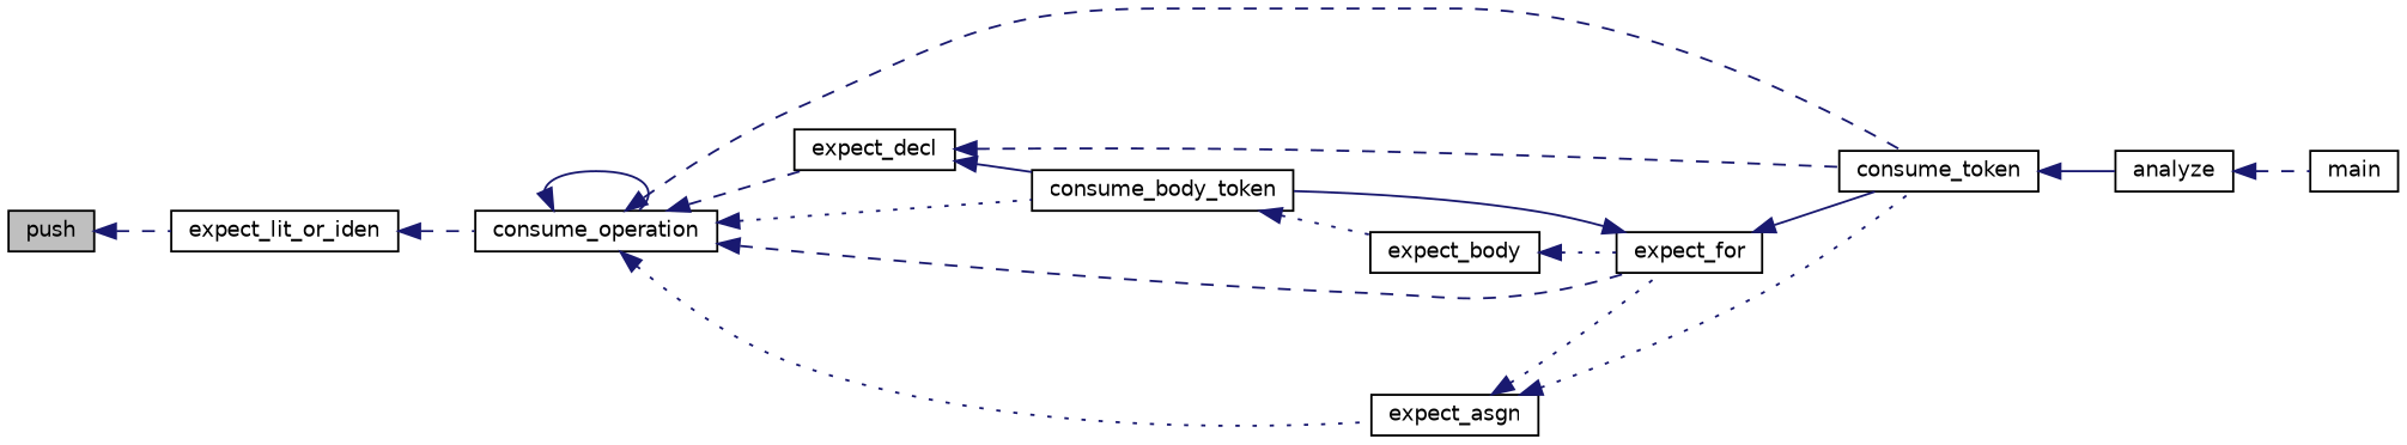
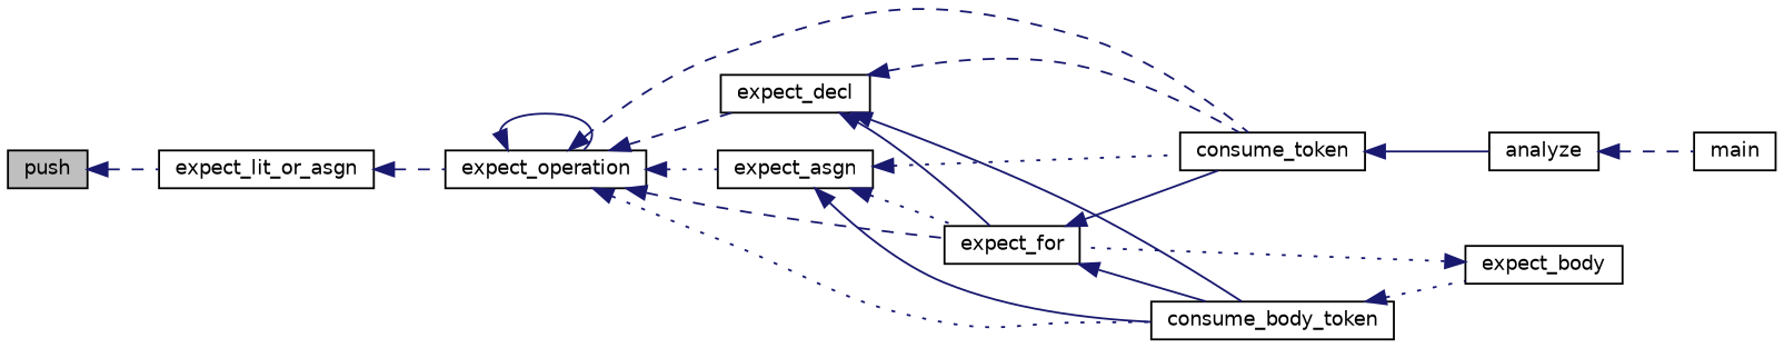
  digraph {
    rankdir=LR
    node [color=black fillcolor=white fontname=Helvetica fontsize=10 shape=record style=filled]
    edge [color=midnightblue dir=back fontname=Helvetica fontsize=10 labelfontname=Helvetica labelfontsize=10 style=dashed]
    n1 [fillcolor=grey75 fontcolor=black height=0.2 label=push width=0.4]
-   n2 [height=0.2 label=expect_lit_or_iden width=0.4]
-   n3 [height=0.2 label=consume_operation width=0.4]
+   n2 [height=0.2 label=expect_lit_or_asgn width=0.4]
+   n3 [height=0.2 label=expect_operation width=0.4]
    n4 [height=0.2 label=consume_token width=0.4]
    n5 [height=0.2 label=expect_decl width=0.4]
    n6 [height=0.2 label=expect_for width=0.4]
    n7 [height=0.2 label=consume_body_token width=0.4]
    n8 [height=0.2 label=expect_asgn width=0.4]
    n9 [height=0.2 label=analyze width=0.4]
    n10 [height=0.2 label=expect_body width=0.4]
    n11 [height=0.2 label=main width=0.4]
    n1 -> n2
    n2 -> n3
    n3 -> n3 [style=solid]
    n3 -> n4
    n3 -> n5
    n3 -> n6
    n3 -> n7 [style=dotted]
    n3 -> n8 [style=dotted]
    n4 -> n9 [style=solid]
    n5 -> n4
+   n5 -> n6 [style=solid]
    n5 -> n7 [style=solid]
    n6 -> n4 [style=solid]
    n6 -> n7 [style=solid]
    n7 -> n10 [style=dotted]
    n8 -> n4 [style=dotted]
    n8 -> n6 [style=dotted]
+   n8 -> n7 [style=solid]
    n9 -> n11
    n10 -> n6 [style=dotted]
  }
